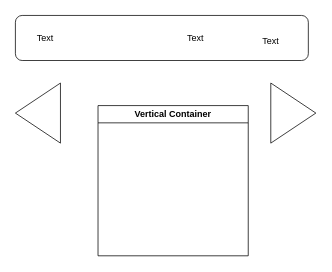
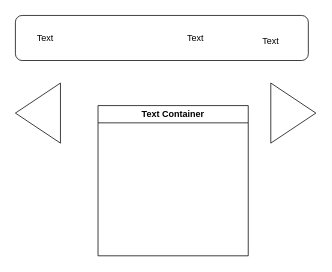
  <mxCell id="0" />
  <mxCell id="1" parent="0" />
  <mxCell id="2" value="" style="rounded=1;whiteSpace=wrap;html=1;" vertex="1" parent="1"><mxGeometry x="20" y="20" width="390" height="60" as="geometry" /></mxCell>
  <mxCell id="3" value="Text" style="text;html=1;strokeColor=none;fillColor=none;align=center;verticalAlign=middle;whiteSpace=wrap;rounded=0;rotation=0;" vertex="1" parent="1"><mxGeometry x="230" y="35" width="60" height="30" as="geometry" /></mxCell>
  <mxCell id="4" value="" style="triangle;whiteSpace=wrap;html=1;" vertex="1" parent="1"><mxGeometry x="360" y="110" width="60" height="80" as="geometry" /></mxCell>
  <mxCell id="5" value="" style="triangle;whiteSpace=wrap;html=1;direction=west;" vertex="1" parent="1"><mxGeometry x="20" y="110" width="60" height="80" as="geometry" /></mxCell>
  <mxCell id="6" value="Text" style="text;html=1;strokeColor=none;fillColor=none;align=center;verticalAlign=middle;whiteSpace=wrap;rounded=0;" vertex="1" parent="1"><mxGeometry x="30" y="35" width="60" height="30" as="geometry" /></mxCell>
  <mxCell id="7" value="Text" style="text;html=1;strokeColor=none;fillColor=none;align=center;verticalAlign=middle;whiteSpace=wrap;rounded=0;" vertex="1" parent="1"><mxGeometry x="330" y="40" width="60" height="30" as="geometry" /></mxCell>
- <mxCell id="8" value="Vertical Container" style="swimlane;whiteSpace=wrap;html=1;" vertex="1" parent="1"><mxGeometry x="130" y="140" width="200" height="200" as="geometry" /></mxCell>
+ <mxCell id="8" value="Text Container" style="swimlane;whiteSpace=wrap;html=1;" vertex="1" parent="1"><mxGeometry x="130" y="140" width="200" height="200" as="geometry" /></mxCell>
